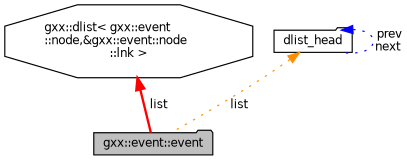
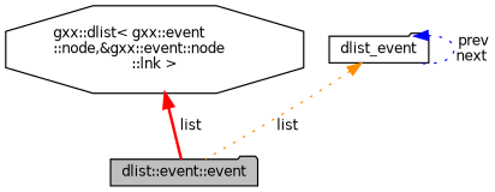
  digraph {
    node [color=black fillcolor=white fontname=Helvetica fontsize=10 shape=folder style=filled]
    edge [dir=back fontname=Helvetica fontsize=10 labelfontname=Helvetica labelfontsize=10 style=dotted]
-   n1 [fillcolor=grey75 fontcolor=black height=0.2 label="gxx::event::event" width=0.4]
+   n1 [fillcolor=grey75 fontcolor=black height=0.2 label="dlist::event::event" width=0.4]
    n2 [height=0.2 label="gxx::dlist\< gxx::event\l::node,&gxx::event::node\l::lnk \>" shape=octagon width=0.4]
-   n3 [height=0.2 label=dlist_head width=0.4]
+   n3 [height=0.2 label=dlist_event width=0.4]
    n2 -> n1 [color=red label=" list" style=bold]
    n3 -> n1 [color=darkorange label=" list"]
    n3 -> n3 [color=blue label=" prev\nnext"]
  }
